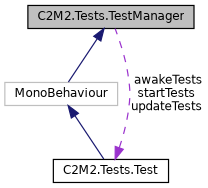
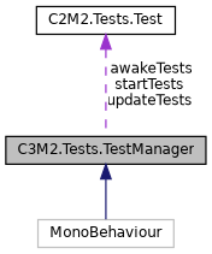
  digraph {
    node [color=black fillcolor=white fontname=Helvetica fontsize=10 shape=record style=filled]
    edge [color=midnightblue dir=back fontname=Helvetica fontsize=10 labelfontname=Helvetica labelfontsize=10 style=solid]
-   n1 [fillcolor=grey75 fontcolor=black height=0.2 label="C2M2.Tests.TestManager" width=0.4]
+   n1 [fillcolor=grey75 fontcolor=black height=0.2 label="C3M2.Tests.TestManager" width=0.4]
    n2 [color=grey75 height=0.2 label=MonoBehaviour width=0.4]
    n3 [height=0.2 label="C2M2.Tests.Test" width=0.4]
    n1 -> n2
-   n2 -> n3
    n3 -> n1 [color=darkorchid3 label=" awakeTests\nstartTests\nupdateTests" style=dashed]
  }
